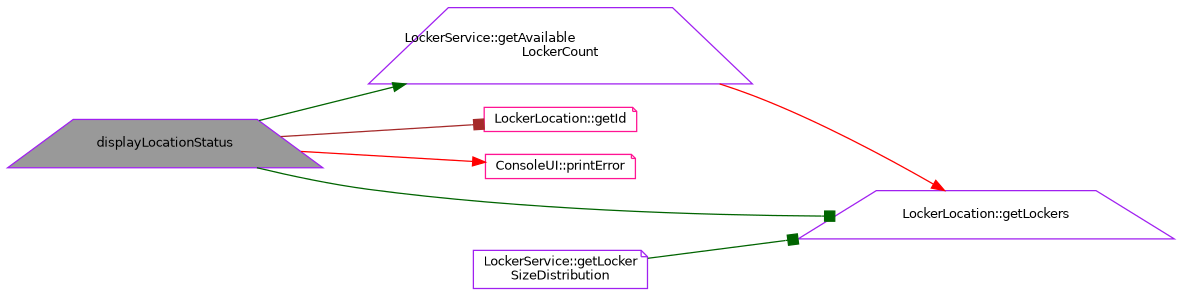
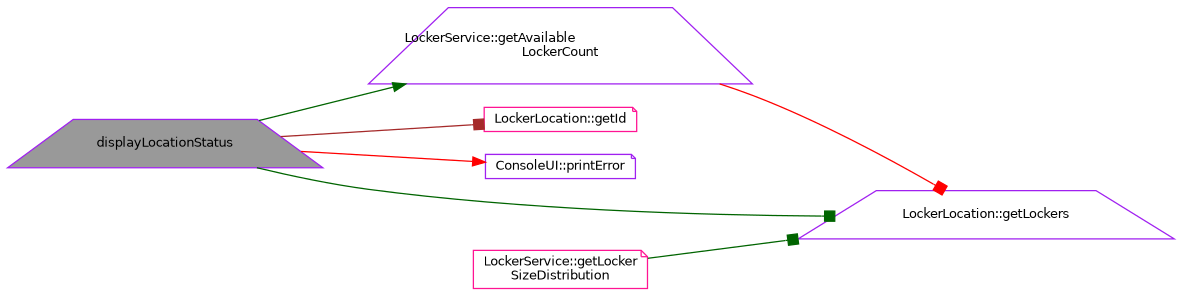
  digraph {
    rankdir=LR
    node [color=purple fillcolor=white fontname=Helvetica fontsize=10 shape=trapezium style=filled]
    edge [arrowhead=box color=darkgreen fontname=Helvetica fontsize=10 labelfontname=Helvetica labelfontsize=10 style=solid]
    n1 [fillcolor=grey60 fontcolor=black height=0.2 label=displayLocationStatus width=0.4]
    n2 [height=0.2 label="LockerService::getAvailable\lLockerCount" width=0.4]
    n3 [color=deeppink height=0.2 label="LockerLocation::getId" shape=note width=0.4]
-   n4 [color=deeppink height=0.2 label="ConsoleUI::printError" shape=note width=0.4]
+   n4 [height=0.2 label="ConsoleUI::printError" shape=note width=0.4]
    n5 [height=0.2 label="LockerLocation::getLockers" width=0.4]
-   n6 [height=0.2 label="LockerService::getLocker\lSizeDistribution" shape=note width=0.4]
+   n6 [color=deeppink height=0.2 label="LockerService::getLocker\lSizeDistribution" shape=note width=0.4]
    n1 -> n2 [arrowhead=normal]
    n1 -> n3 [color=brown]
    n1 -> n4 [arrowhead=normal color=red]
    n1 -> n5
-   n2 -> n5 [arrowhead=normal color=red]
+   n2 -> n5 [color=red]
    n6 -> n5
  }
